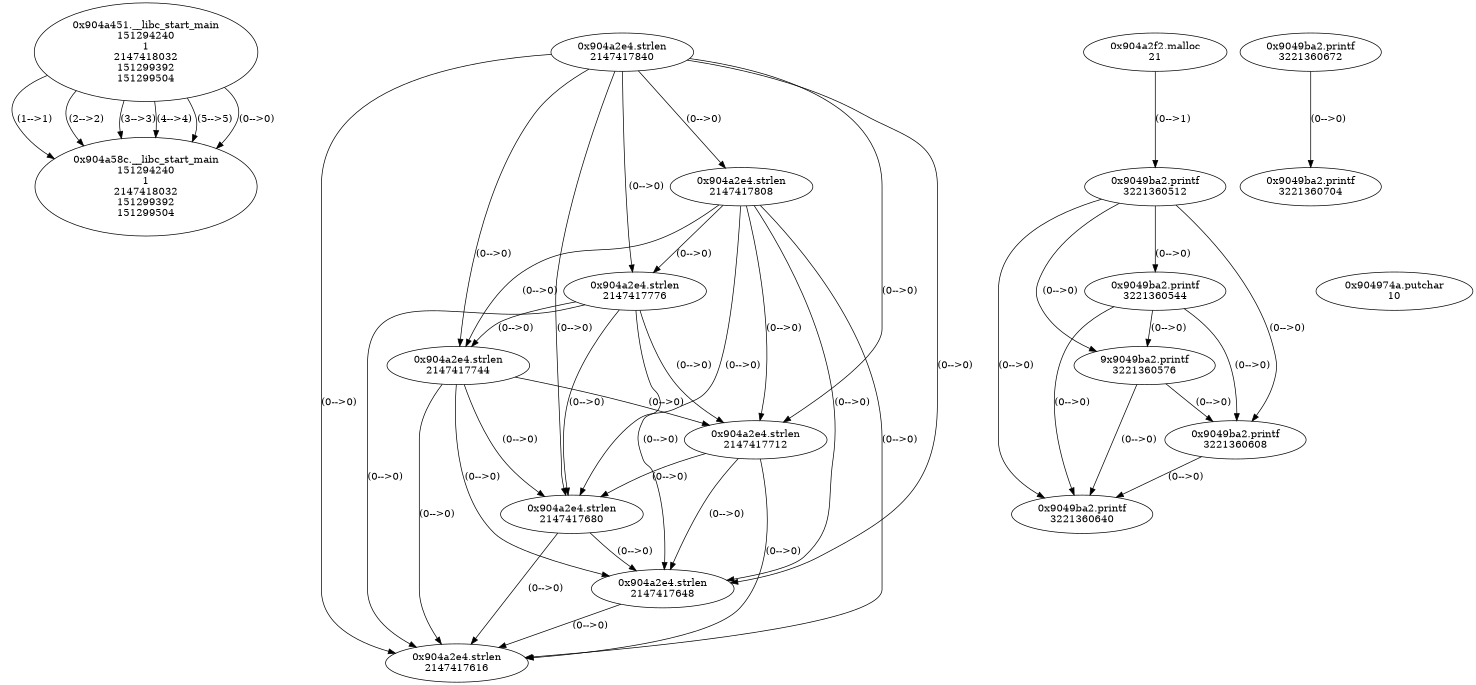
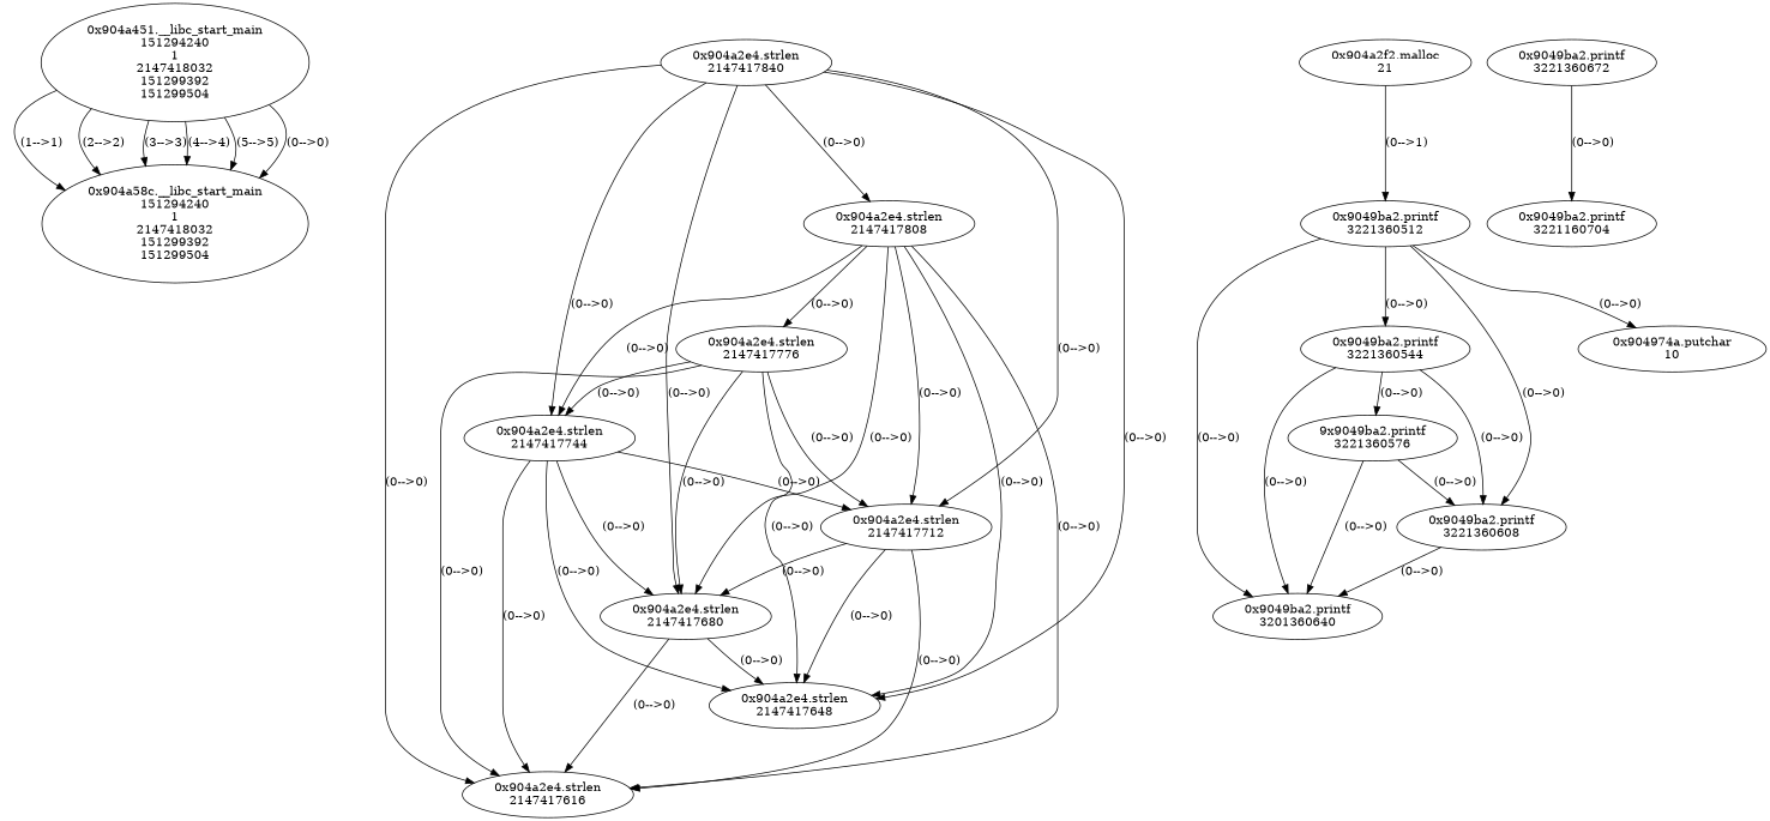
  digraph {
    n1 [label="0x904a451.__libc_start_main\n151294240\n1\n2147418032\n151299392\n151299504"]
    n2 [label="0x904a58c.__libc_start_main\n151294240\n1\n2147418032\n151299392\n151299504"]
    n3 [label="0x904a2e4.strlen\n2147417840"]
    n4 [label="0x904a2e4.strlen\n2147417808"]
    n5 [label="0x904a2e4.strlen\n2147417776"]
    n6 [label="0x904a2e4.strlen\n2147417744"]
    n7 [label="0x904a2e4.strlen\n2147417712"]
    n8 [label="0x904a2e4.strlen\n2147417680"]
    n9 [label="0x904a2e4.strlen\n2147417648"]
    n10 [label="0x904a2e4.strlen\n2147417616"]
    n11 [label="0x904a2f2.malloc\n21"]
    n12 [label="0x9049ba2.printf\n3221360512"]
    n13 [label="0x9049ba2.printf\n3221360544"]
    n14 [label="9x9049ba2.printf\n3221360576"]
    n15 [label="0x9049ba2.printf\n3221360608"]
-   n16 [label="0x9049ba2.printf\n3221360640"]
+   n16 [label="0x9049ba2.printf\n3201360640"]
    n17 [label="0x904974a.putchar\n10"]
    n18 [label="0x9049ba2.printf\n3221360672"]
-   n19 [label="0x9049ba2.printf\n3221360704"]
+   n19 [label="0x9049ba2.printf\n3221160704"]
    n1 -> n2 [label="(1-->1)"]
    n1 -> n2 [label="(2-->2)"]
    n1 -> n2 [label="(3-->3)"]
    n1 -> n2 [label="(4-->4)"]
    n1 -> n2 [label="(5-->5)"]
    n1 -> n2 [label="(0-->0)"]
    n3 -> n4 [label="(0-->0)"]
-   n3 -> n5 [label="(0-->0)"]
    n3 -> n6 [label="(0-->0)"]
    n3 -> n7 [label="(0-->0)"]
    n3 -> n8 [label="(0-->0)"]
    n3 -> n9 [label="(0-->0)"]
    n3 -> n10 [label="(0-->0)"]
    n4 -> n5 [label="(0-->0)"]
    n4 -> n6 [label="(0-->0)"]
    n4 -> n7 [label="(0-->0)"]
    n4 -> n8 [label="(0-->0)"]
    n4 -> n9 [label="(0-->0)"]
    n4 -> n10 [label="(0-->0)"]
    n5 -> n6 [label="(0-->0)"]
    n5 -> n7 [label="(0-->0)"]
    n5 -> n8 [label="(0-->0)"]
    n5 -> n9 [label="(0-->0)"]
    n5 -> n10 [label="(0-->0)"]
    n6 -> n7 [label="(0-->0)"]
    n6 -> n8 [label="(0-->0)"]
    n6 -> n9 [label="(0-->0)"]
    n6 -> n10 [label="(0-->0)"]
    n7 -> n8 [label="(0-->0)"]
    n7 -> n9 [label="(0-->0)"]
    n7 -> n10 [label="(0-->0)"]
    n8 -> n9 [label="(0-->0)"]
    n8 -> n10 [label="(0-->0)"]
-   n9 -> n10 [label="(0-->0)"]
    n11 -> n12 [label="(0-->1)"]
    n12 -> n13 [label="(0-->0)"]
-   n12 -> n14 [label="(0-->0)"]
+   n12 -> n17 [label="(0-->0)"]
    n12 -> n15 [label="(0-->0)"]
    n12 -> n16 [label="(0-->0)"]
    n13 -> n14 [label="(0-->0)"]
    n13 -> n15 [label="(0-->0)"]
    n13 -> n16 [label="(0-->0)"]
    n14 -> n15 [label="(0-->0)"]
    n14 -> n16 [label="(0-->0)"]
    n15 -> n16 [label="(0-->0)"]
    n18 -> n19 [label="(0-->0)"]
  }
